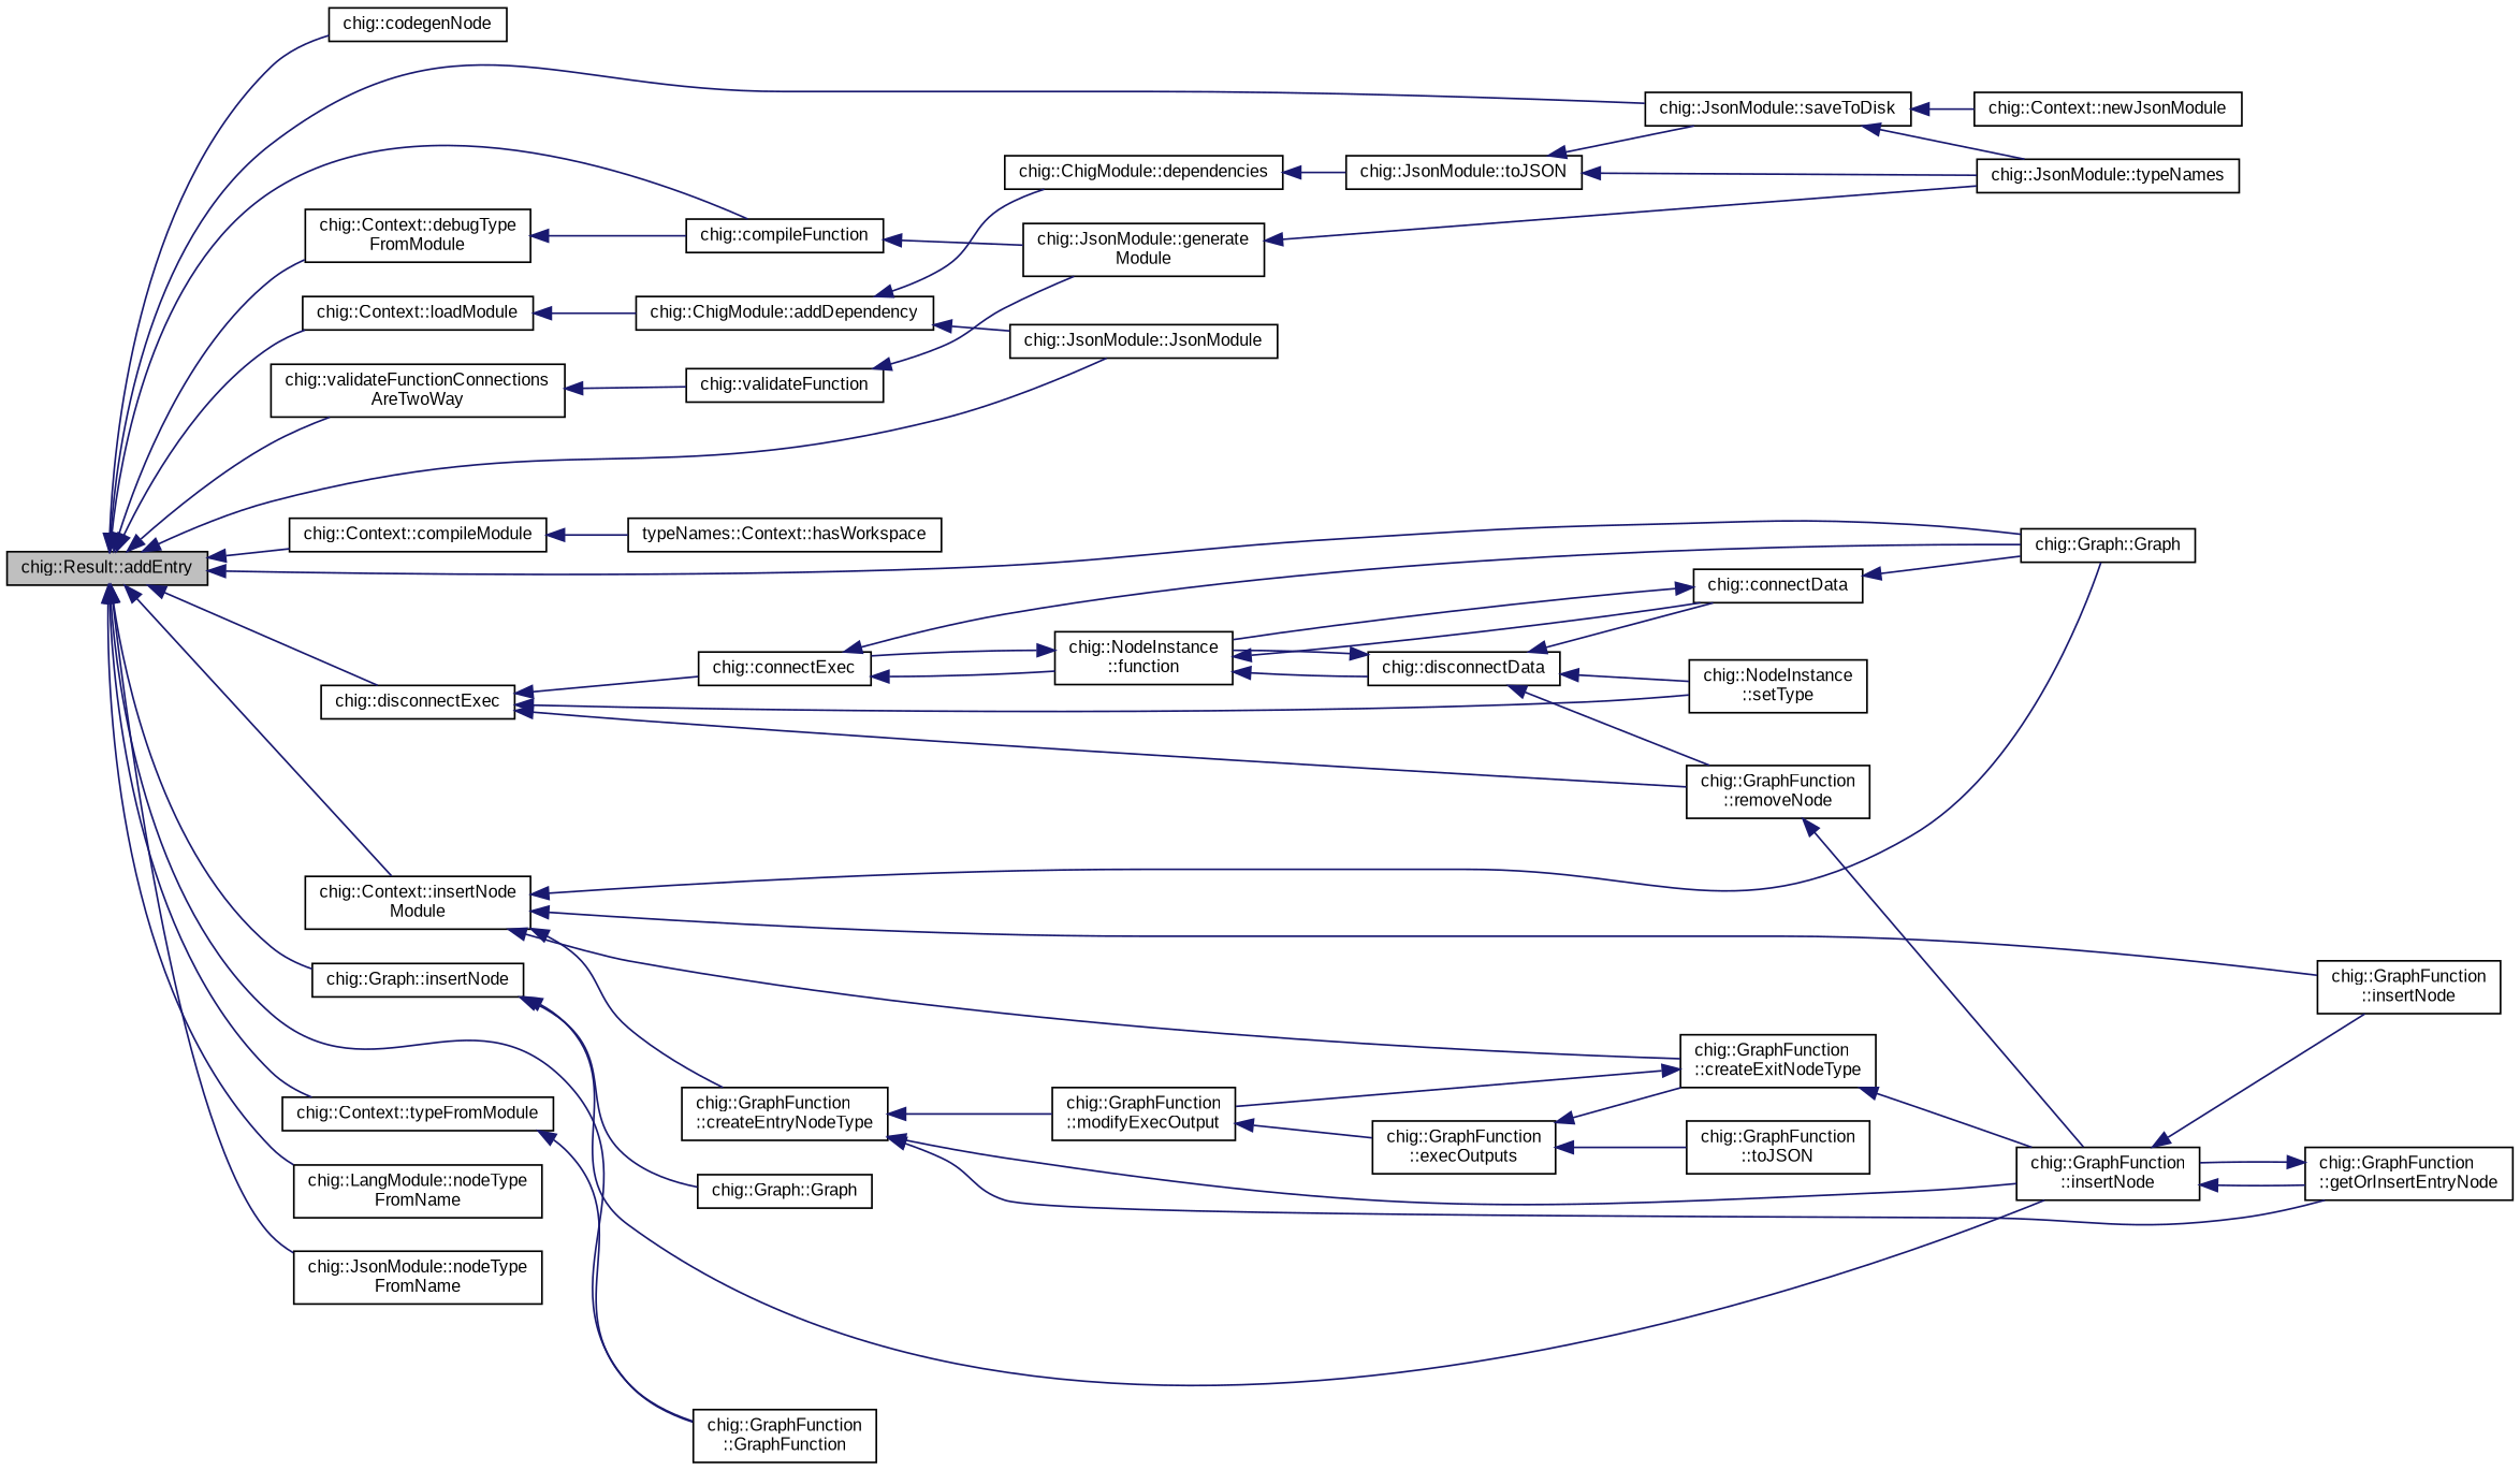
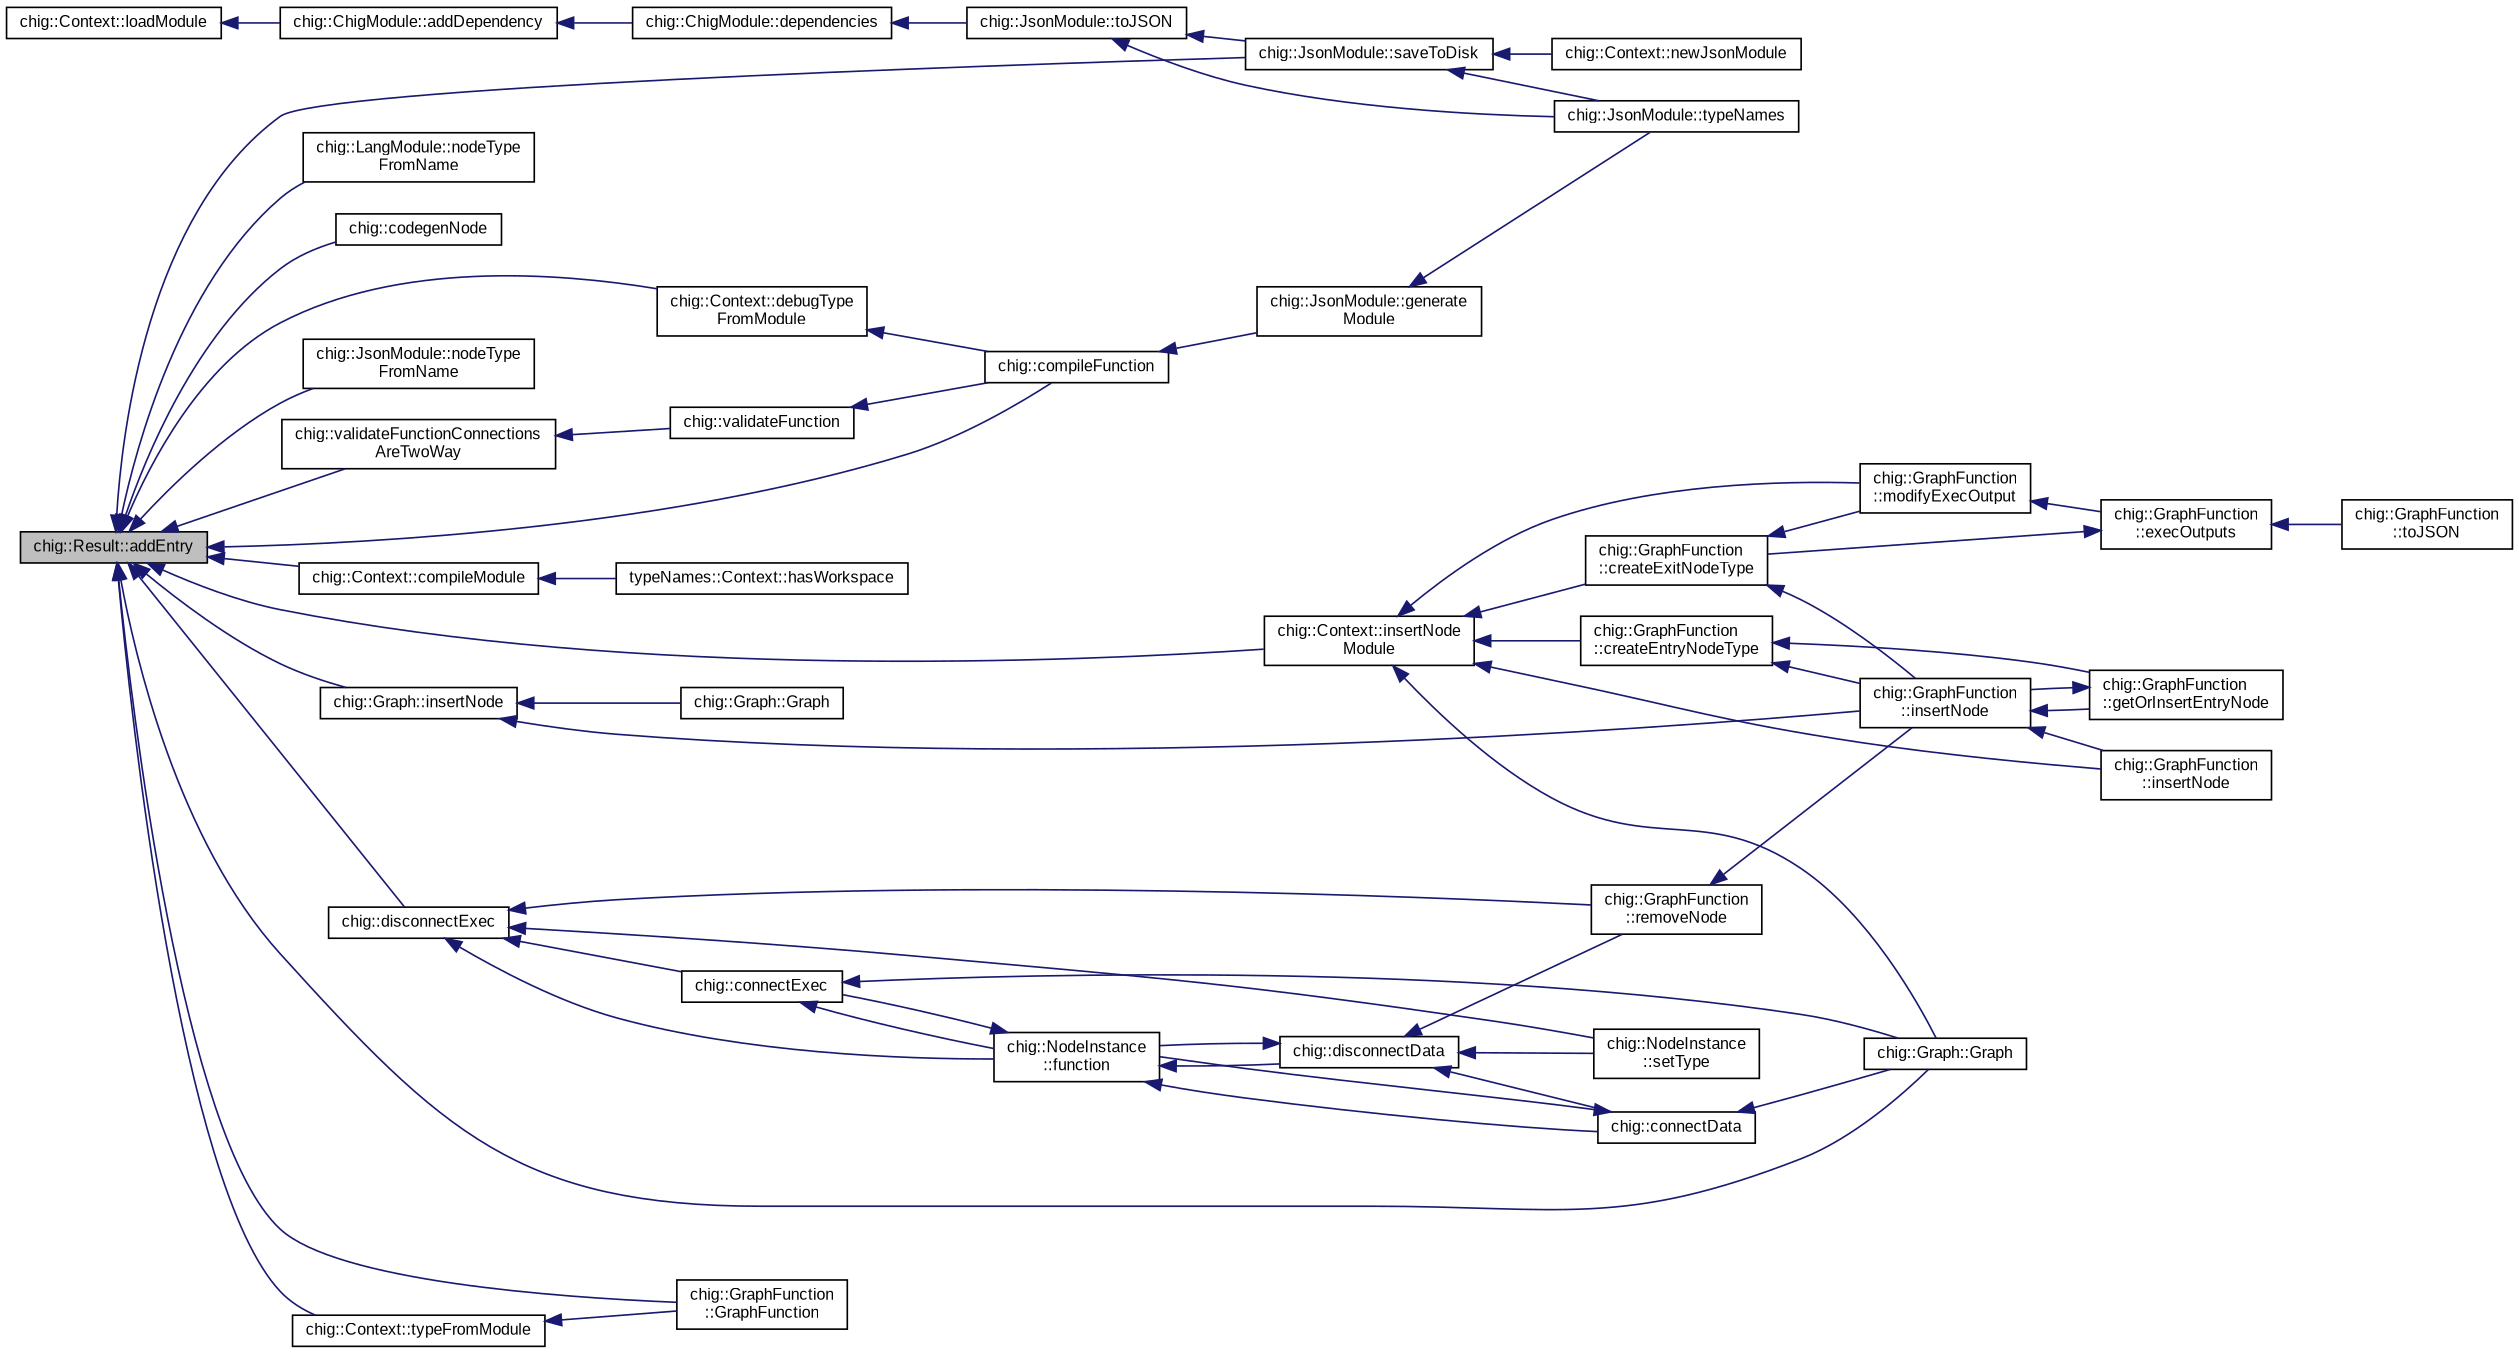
  digraph {
    fontname="Liberation Sans"
    rankdir=LR
    node [color=black fillcolor=white fontname="Liberation Sans" fontsize=10 shape=record style=filled]
    edge [color=midnightblue dir=back fontname="Liberation Sans" fontsize=10 labelfontname=Helvetica labelfontsize=10 style=solid]
    n1 [fillcolor=grey75 fontcolor=black height=0.2 label="chig::Result::addEntry" width=0.4]
    n2 [height=0.2 label="chig::codegenNode" width=0.4]
    n3 [height=0.2 label="chig::compileFunction" width=0.4]
    n4 [height=0.2 label="chig::Context::compileModule" width=0.4]
    n5 [height=0.2 label="chig::Context::debugType\lFromModule" width=0.4]
    n6 [height=0.2 label="chig::disconnectExec" width=0.4]
    n7 [height=0.2 label="chig::Graph::Graph" width=0.4]
    n8 [height=0.2 label="chig::GraphFunction\l::GraphFunction" width=0.4]
    n9 [height=0.2 label="chig::Graph::insertNode" width=0.4]
-   n10 [height=0.2 label="chig::JsonModule::JsonModule" width=0.4]
    n11 [height=0.2 label="chig::Context::loadModule" width=0.4]
    n12 [height=0.2 label="chig::JsonModule::saveToDisk" width=0.4]
    n13 [height=0.2 label="chig::Context::insertNode\lModule" width=0.4]
    n14 [height=0.2 label="chig::LangModule::nodeType\lFromName" width=0.4]
    n15 [height=0.2 label="chig::JsonModule::nodeType\lFromName" width=0.4]
    n16 [height=0.2 label="chig::Context::typeFromModule" width=0.4]
    n17 [height=0.2 label="chig::validateFunctionConnections\lAreTwoWay" width=0.4]
    n18 [height=0.2 label="chig::JsonModule::generate\lModule" width=0.4]
    n19 [height=0.2 label="typeNames::Context::hasWorkspace" width=0.4]
    n20 [height=0.2 label="chig::connectExec" width=0.4]
    n21 [height=0.2 label="chig::NodeInstance\l::function" width=0.4]
    n22 [height=0.2 label="chig::GraphFunction\l::removeNode" width=0.4]
    n23 [height=0.2 label="chig::NodeInstance\l::setType" width=0.4]
    n24 [height=0.2 label="chig::GraphFunction\l::insertNode" width=0.4]
    n25 [height=0.2 label="chig::Graph::Graph" width=0.4]
    n26 [height=0.2 label="chig::ChigModule::addDependency" width=0.4]
    n27 [height=0.2 label="chig::JsonModule::typeNames" width=0.4]
    n28 [height=0.2 label="chig::Context::newJsonModule" width=0.4]
    n29 [height=0.2 label="chig::GraphFunction\l::insertNode" width=0.4]
    n30 [height=0.2 label="chig::GraphFunction\l::createEntryNodeType" width=0.4]
    n31 [height=0.2 label="chig::GraphFunction\l::createExitNodeType" width=0.4]
    n32 [height=0.2 label="chig::validateFunction" width=0.4]
    n33 [height=0.2 label="chig::connectData" width=0.4]
    n34 [height=0.2 label="chig::disconnectData" width=0.4]
    n35 [height=0.2 label="chig::GraphFunction\l::getOrInsertEntryNode" width=0.4]
    n36 [height=0.2 label="chig::ChigModule::dependencies" width=0.4]
    n37 [height=0.2 label="chig::JsonModule::toJSON" width=0.4]
    n38 [height=0.2 label="chig::GraphFunction\l::modifyExecOutput" width=0.4]
    n39 [height=0.2 label="chig::GraphFunction\l::execOutputs" width=0.4]
    n40 [height=0.2 label="chig::GraphFunction\l::toJSON" width=0.4]
    n1 -> n2
    n1 -> n3
    n1 -> n4
    n1 -> n5
    n1 -> n6
    n1 -> n7
    n1 -> n8
    n1 -> n9
-   n1 -> n10
-   n1 -> n11
    n1 -> n12
    n1 -> n13
    n1 -> n14
    n1 -> n15
    n1 -> n16
    n1 -> n17
    n3 -> n18
    n4 -> n19
    n5 -> n3
    n6 -> n20
+   n6 -> n21
    n6 -> n22
    n6 -> n23
    n9 -> n24
    n9 -> n25
    n11 -> n26
    n12 -> n27
    n12 -> n28
    n13 -> n7
    n13 -> n29
    n13 -> n30
    n13 -> n31
    n16 -> n8
    n17 -> n32
    n18 -> n27
    n20 -> n7
    n20 -> n21
    n21 -> n20
    n21 -> n33
    n21 -> n34
    n22 -> n24
    n24 -> n29
    n24 -> n35
-   n26 -> n10
    n26 -> n36
    n30 -> n24
    n30 -> n35
-   n30 -> n38
+   n13 -> n38
    n31 -> n24
    n31 -> n38
-   n32 -> n18
+   n32 -> n3
    n33 -> n7
    n33 -> n21
    n34 -> n21
    n34 -> n22
    n34 -> n23
    n34 -> n33
    n35 -> n24
    n36 -> n37
    n37 -> n12
    n37 -> n27
    n38 -> n39
    n39 -> n31
    n39 -> n40
  }
